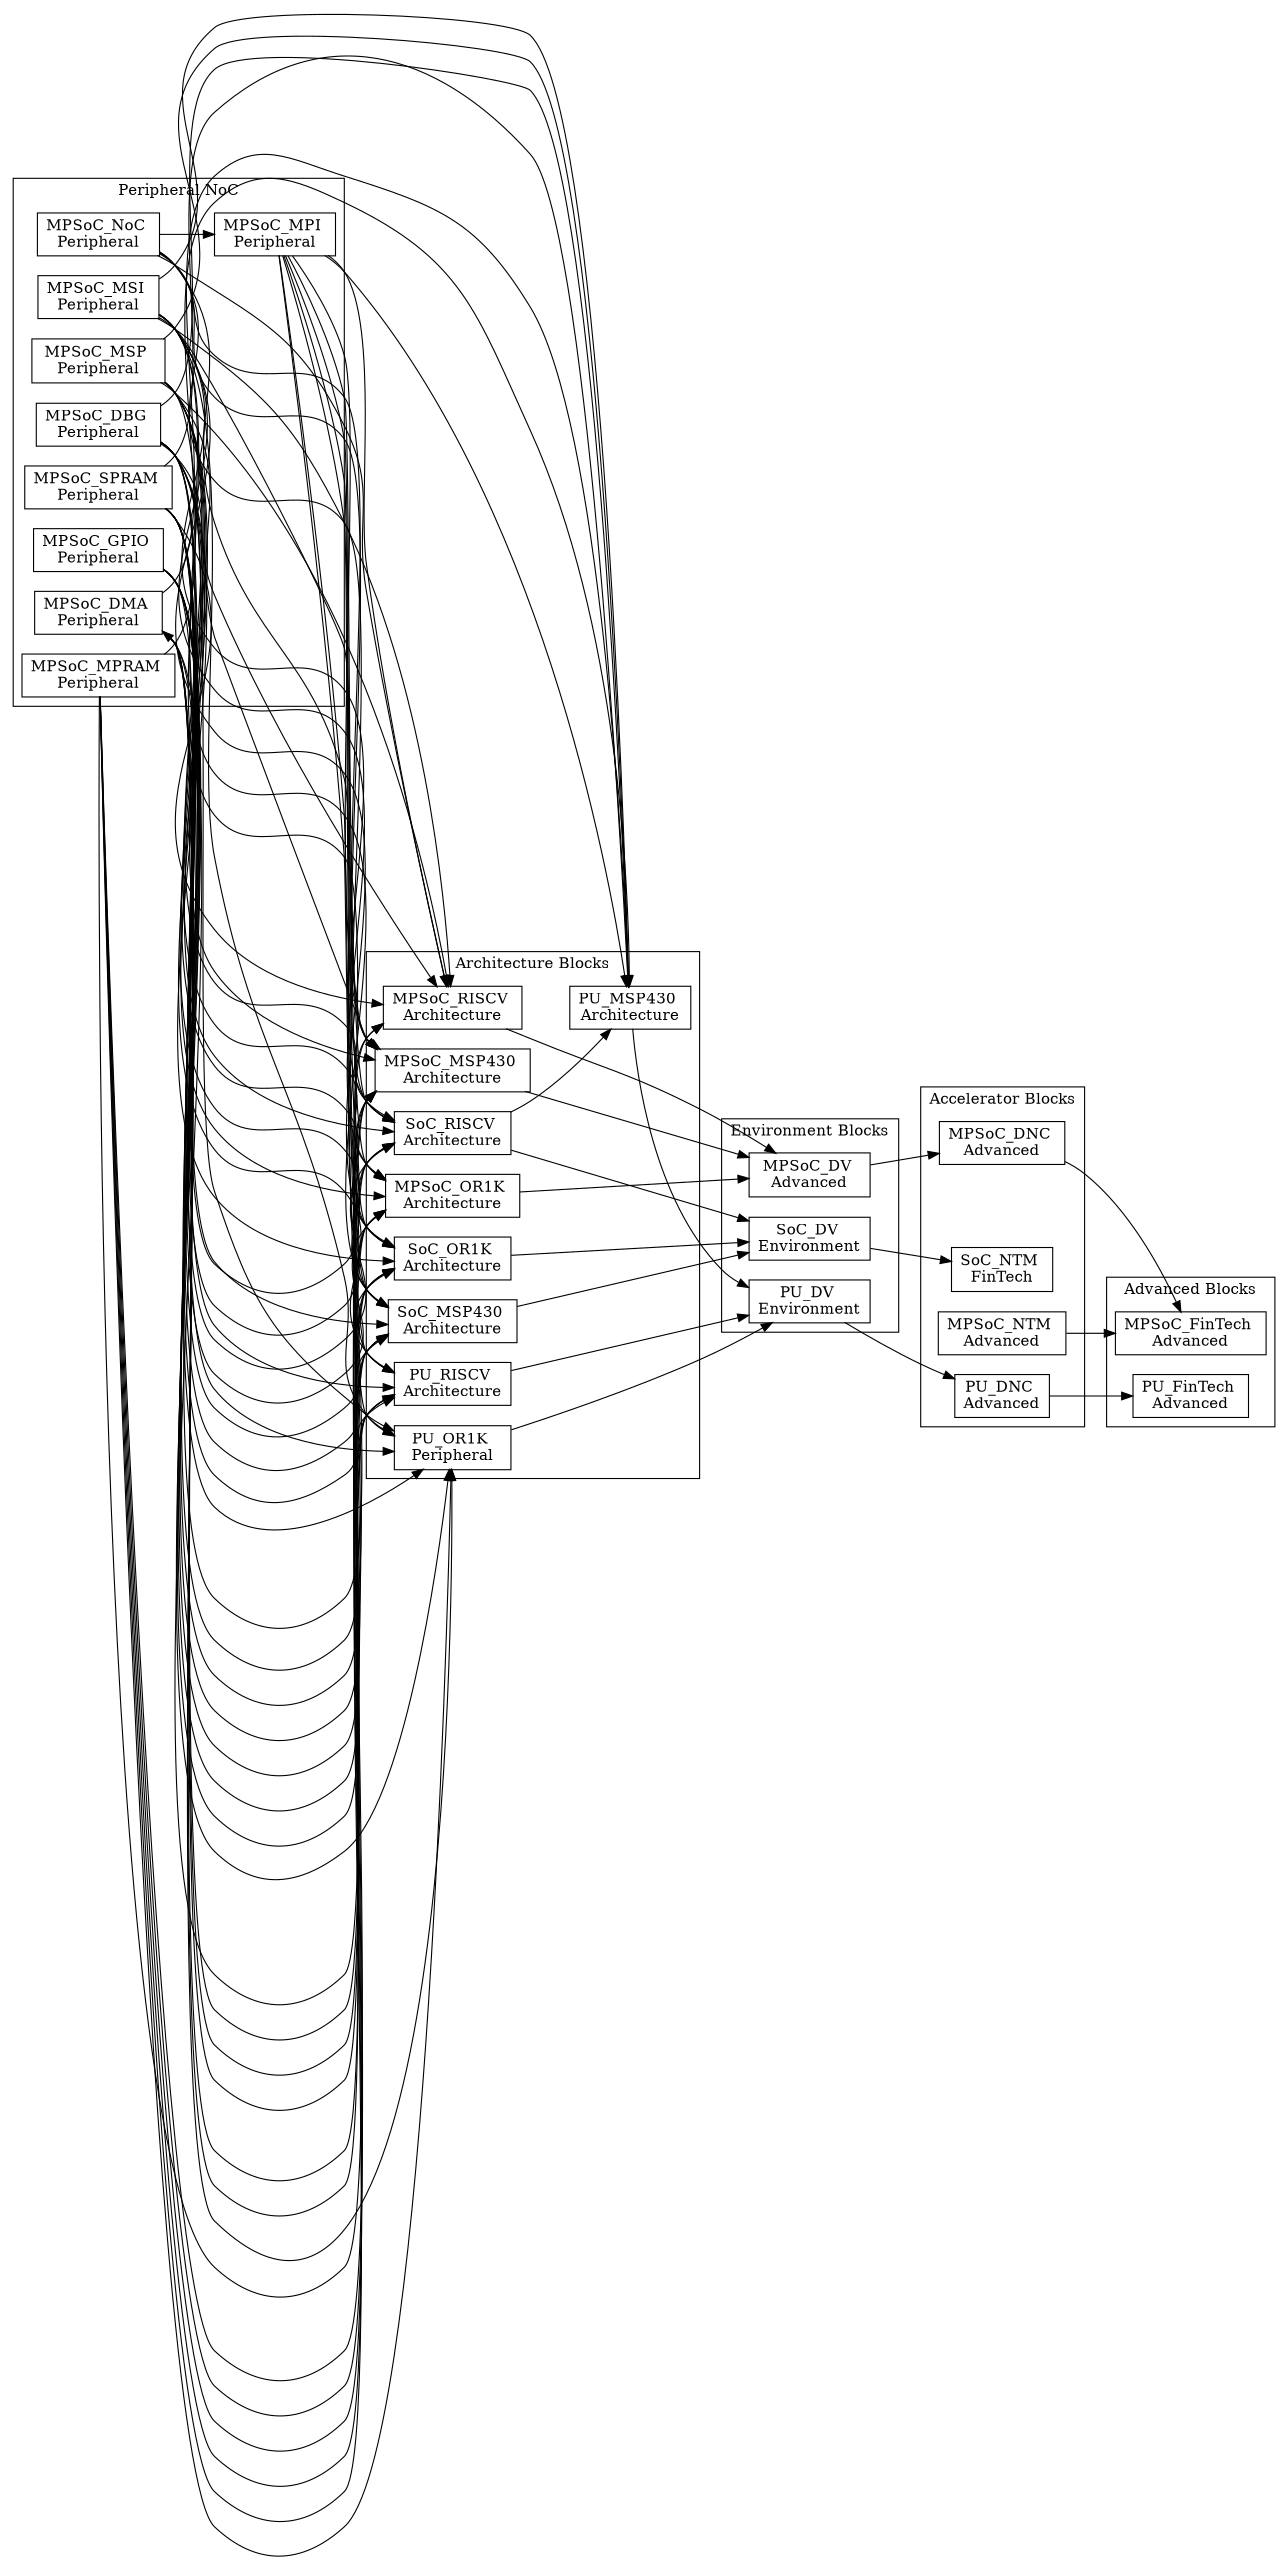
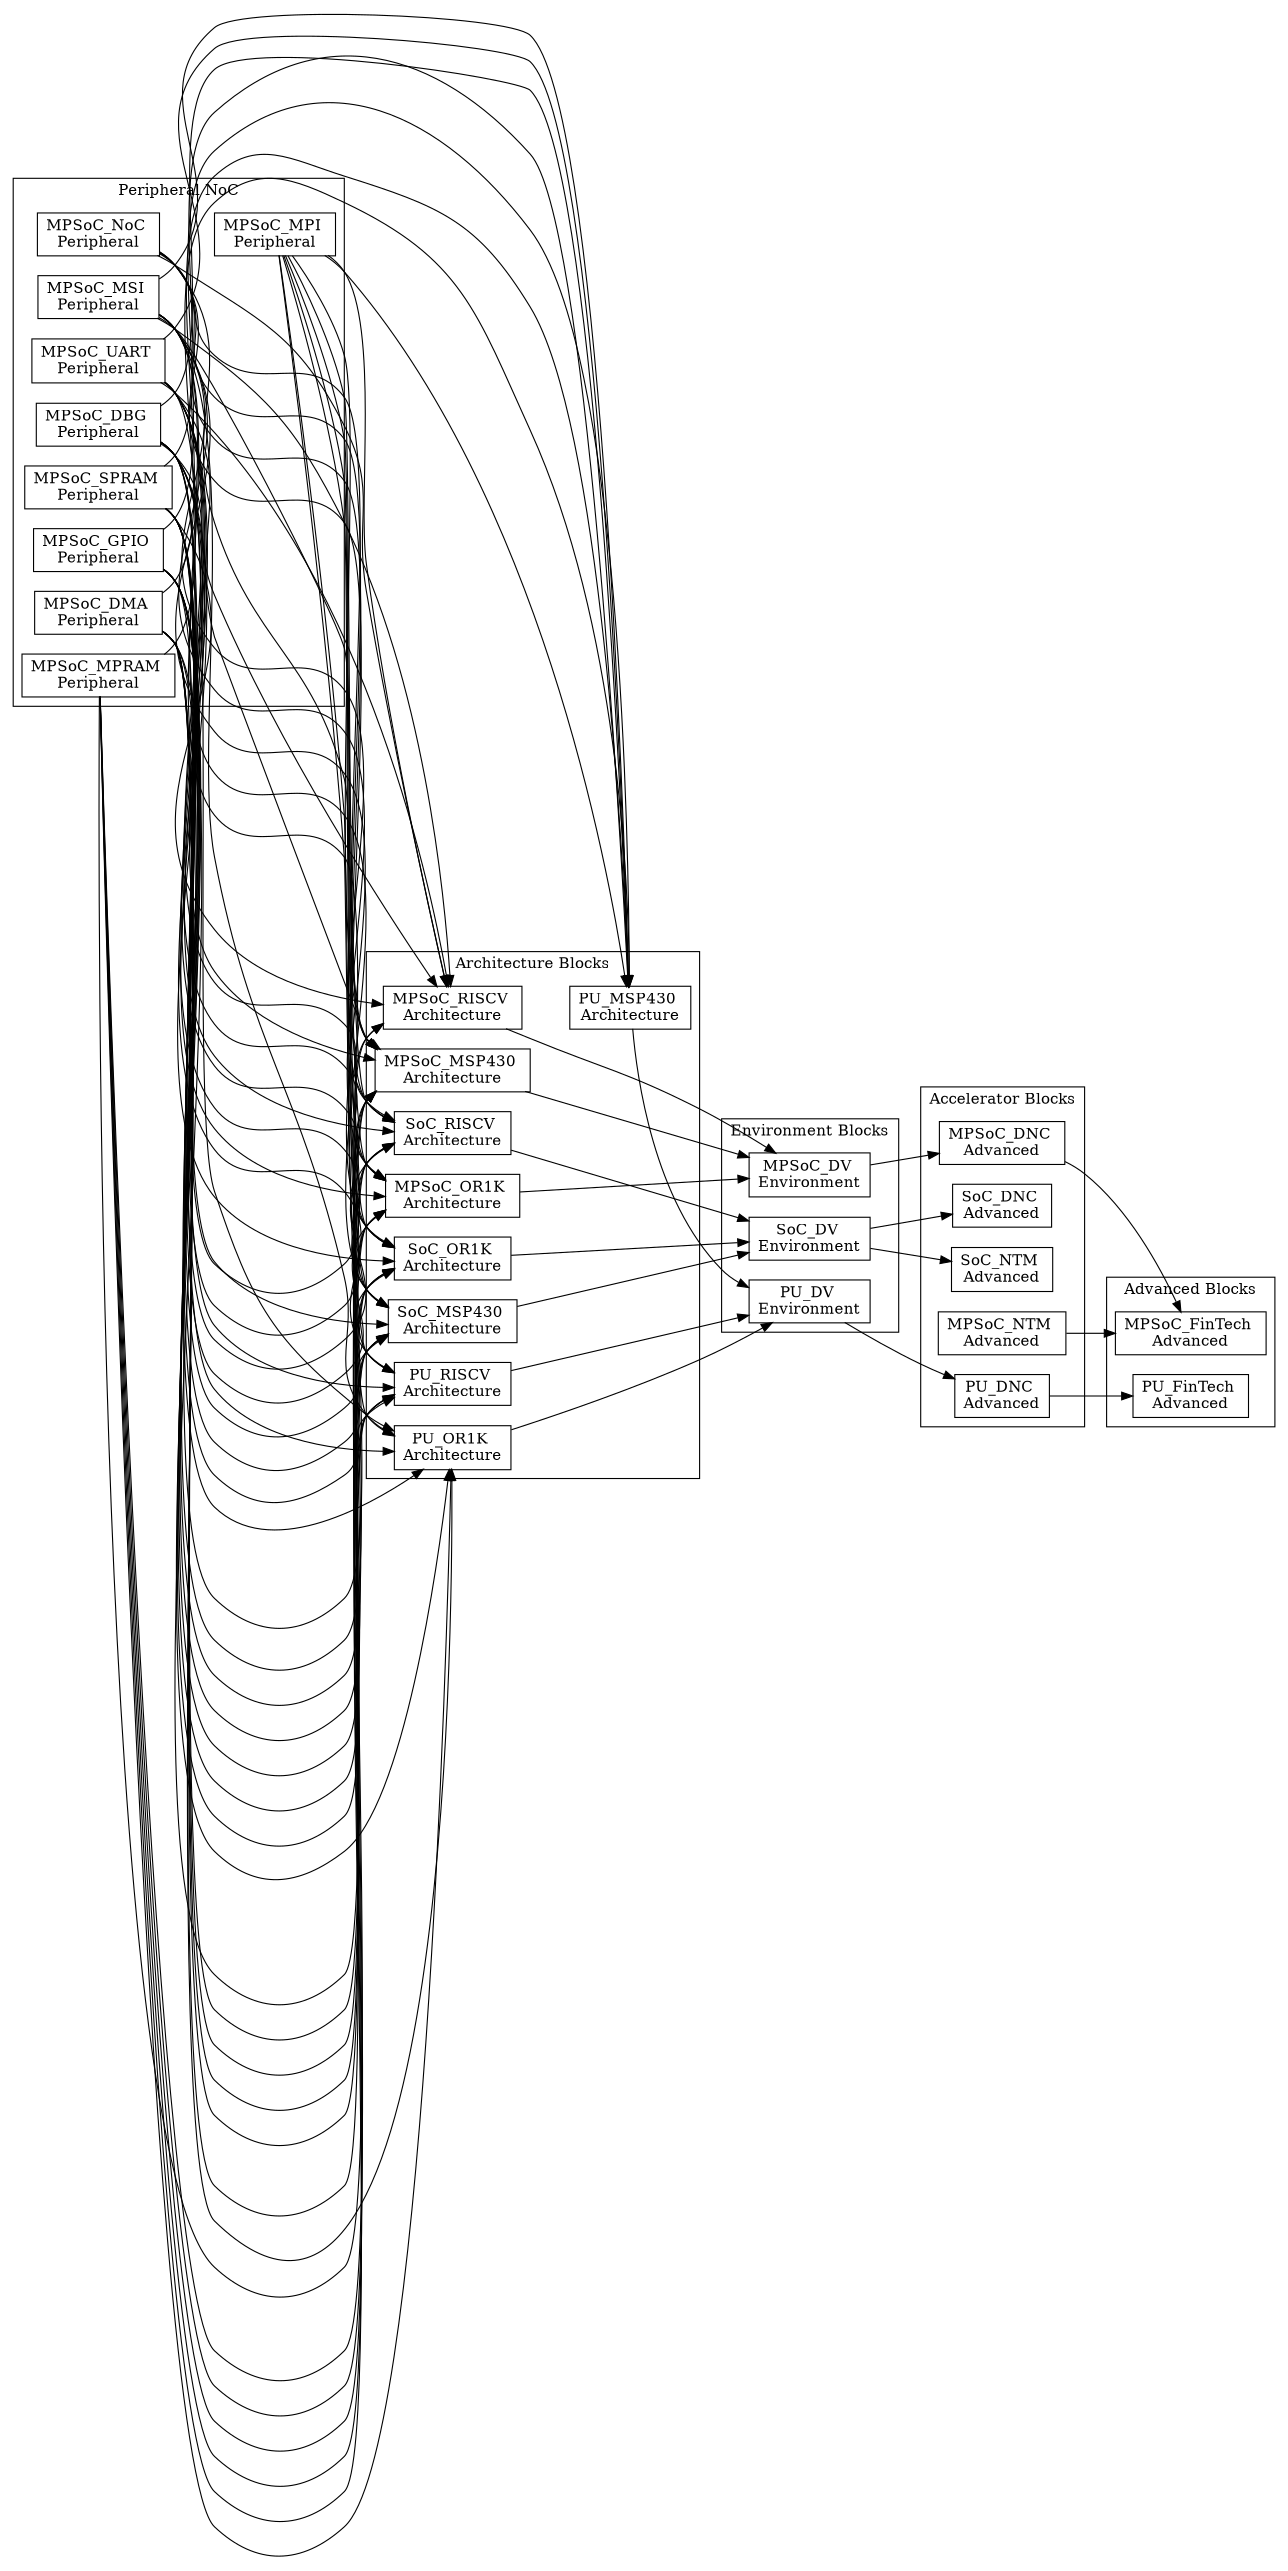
  digraph {
    rankdir=LR
    node [shape=record]
    n1 [label="MPSoC_DBG \nPeripheral"]
    n2 [label="MPSoC_DMA \nPeripheral"]
    n3 [label="MPSoC_GPIO \nPeripheral"]
    n4 [label="MPSoC_MPI \nPeripheral"]
    n5 [label="MPSoC_MPRAM \nPeripheral"]
    n6 [label="MPSoC_MSI \nPeripheral"]
    n7 [label="MPSoC_NoC \nPeripheral"]
    n8 [label="MPSoC_SPRAM \nPeripheral"]
-   n9 [label="MPSoC_MSP \nPeripheral"]
+   n9 [label="MPSoC_UART \nPeripheral"]
    n10 [label="MPSoC_MSP430 \nArchitecture"]
    n11 [label="MPSoC_OR1K \nArchitecture"]
    n12 [label="MPSoC_RISCV \nArchitecture"]
    n13 [label="SoC_MSP430 \nArchitecture"]
    n14 [label="SoC_OR1K \nArchitecture"]
    n15 [label="SoC_RISCV \nArchitecture"]
    n16 [label="PU_MSP430 \nArchitecture"]
-   n17 [label="PU_OR1K \nPeripheral"]
+   n17 [label="PU_OR1K \nArchitecture"]
    n18 [label="PU_RISCV \nArchitecture"]
-   n19 [label="MPSoC_DV \nAdvanced"]
+   n19 [label="MPSoC_DV \nEnvironment"]
    n20 [label="SoC_DV \nEnvironment"]
    n21 [label="PU_DV \nEnvironment"]
    n22 [label="MPSoC_NTM \nAdvanced"]
-   n23 [label="SoC_NTM \nFinTech"]
+   n23 [label="SoC_NTM \nAdvanced"]
    n24 [label="MPSoC_DNC \nAdvanced"]
+   n25 [label="SoC_DNC \nAdvanced"]
    n26 [label="PU_DNC \nAdvanced"]
    n27 [label="MPSoC_FinTech \nAdvanced"]
    n28 [label="PU_FinTech \nAdvanced"]
    subgraph cluster_1 {
      label="Peripheral NoC"
      n1
      n2
      n3
      n4
      n5
      n6
      n7
      n8
      n9
    }
    subgraph cluster_2 {
      label="Architecture Blocks"
      n10
      n11
      n12
      n13
      n14
      n15
      n16
      n17
      n18
    }
    subgraph cluster_3 {
      label="Environment Blocks"
      n19
      n20
      n21
    }
    subgraph cluster_4 {
      label="Accelerator Blocks"
      n22
      n23
      n24
+     n25
      n26
    }
    subgraph cluster_5 {
      label="Advanced Blocks"
      n27
      n28
    }
    n1 -> n10
    n1 -> n11
    n1 -> n12
    n1 -> n13
    n1 -> n14
    n1 -> n15
    n1 -> n16
    n1 -> n17
    n1 -> n18
    n2 -> n10
    n2 -> n11
    n2 -> n12
-   n13 -> n2
+   n2 -> n13
    n2 -> n14
    n2 -> n15
    n2 -> n16
    n2 -> n17
    n2 -> n18
    n3 -> n10
    n3 -> n11
    n3 -> n12
    n3 -> n13
    n3 -> n14
    n3 -> n15
-   n15 -> n16
+   n3 -> n16
    n3 -> n17
    n3 -> n18
    n4 -> n10
    n4 -> n11
    n4 -> n12
    n4 -> n13
    n4 -> n14
    n4 -> n15
    n4 -> n16
    n4 -> n17
    n4 -> n18
    n5 -> n10
    n5 -> n11
    n5 -> n13
    n5 -> n14
    n5 -> n15
    n5 -> n16
    n5 -> n17
    n5 -> n18
    n6 -> n10
    n6 -> n11
    n6 -> n12
    n6 -> n13
    n6 -> n14
    n6 -> n15
    n6 -> n16
    n6 -> n17
    n6 -> n18
    n7 -> n10
-   n7 -> n4
+   n7 -> n11
    n7 -> n12
    n7 -> n13
    n7 -> n14
    n7 -> n15
    n8 -> n10
    n8 -> n11
    n8 -> n12
    n8 -> n13
    n8 -> n14
    n8 -> n15
    n8 -> n16
    n8 -> n17
    n8 -> n18
    n9 -> n10
    n9 -> n11
    n9 -> n12
    n9 -> n13
    n9 -> n14
    n9 -> n15
    n9 -> n16
    n9 -> n17
    n9 -> n18
    n10 -> n19
    n11 -> n19
    n12 -> n19
    n13 -> n20
    n14 -> n20
    n15 -> n20
    n16 -> n21
    n17 -> n21
    n18 -> n21
    n19 -> n24
    n20 -> n23
+   n20 -> n25
    n21 -> n26
    n22 -> n27
    n24 -> n27
    n26 -> n28
  }
